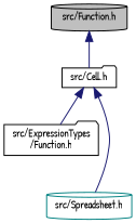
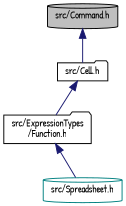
  digraph {
    fontname="Patrick Hand"
    node [color=black fillcolor=white fontname="Patrick Hand" fontsize=10 shape=cylinder style=filled]
    edge [color=midnightblue dir=back fontname="Patrick Hand" fontsize=10 labelfontname=Helvetica labelfontsize=10 style=solid]
-   n1 [fillcolor=grey75 fontcolor=black height=0.2 label="src/Function.h" width=0.4]
+   n1 [fillcolor=grey75 fontcolor=black height=0.2 label="src/Command.h" width=0.4]
    n2 [height=0.2 label="src/Cell.h" shape=folder width=0.4]
    n3 [height=0.2 label="src/ExpressionTypes\l/Function.h" shape=folder width=0.4]
    n4 [color=teal height=0.2 label="src/Spreadsheet.h" width=0.4]
    n1 -> n2
    n2 -> n3
-   n2 -> n4
+   n3 -> n4
  }
